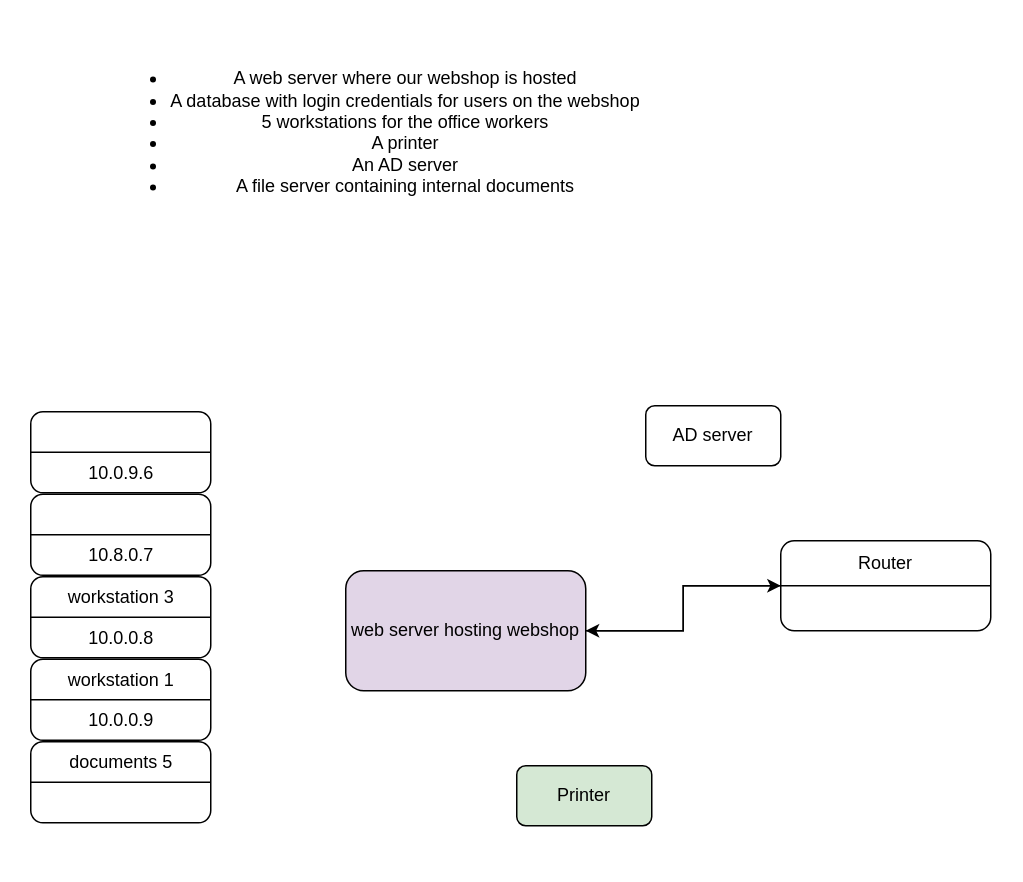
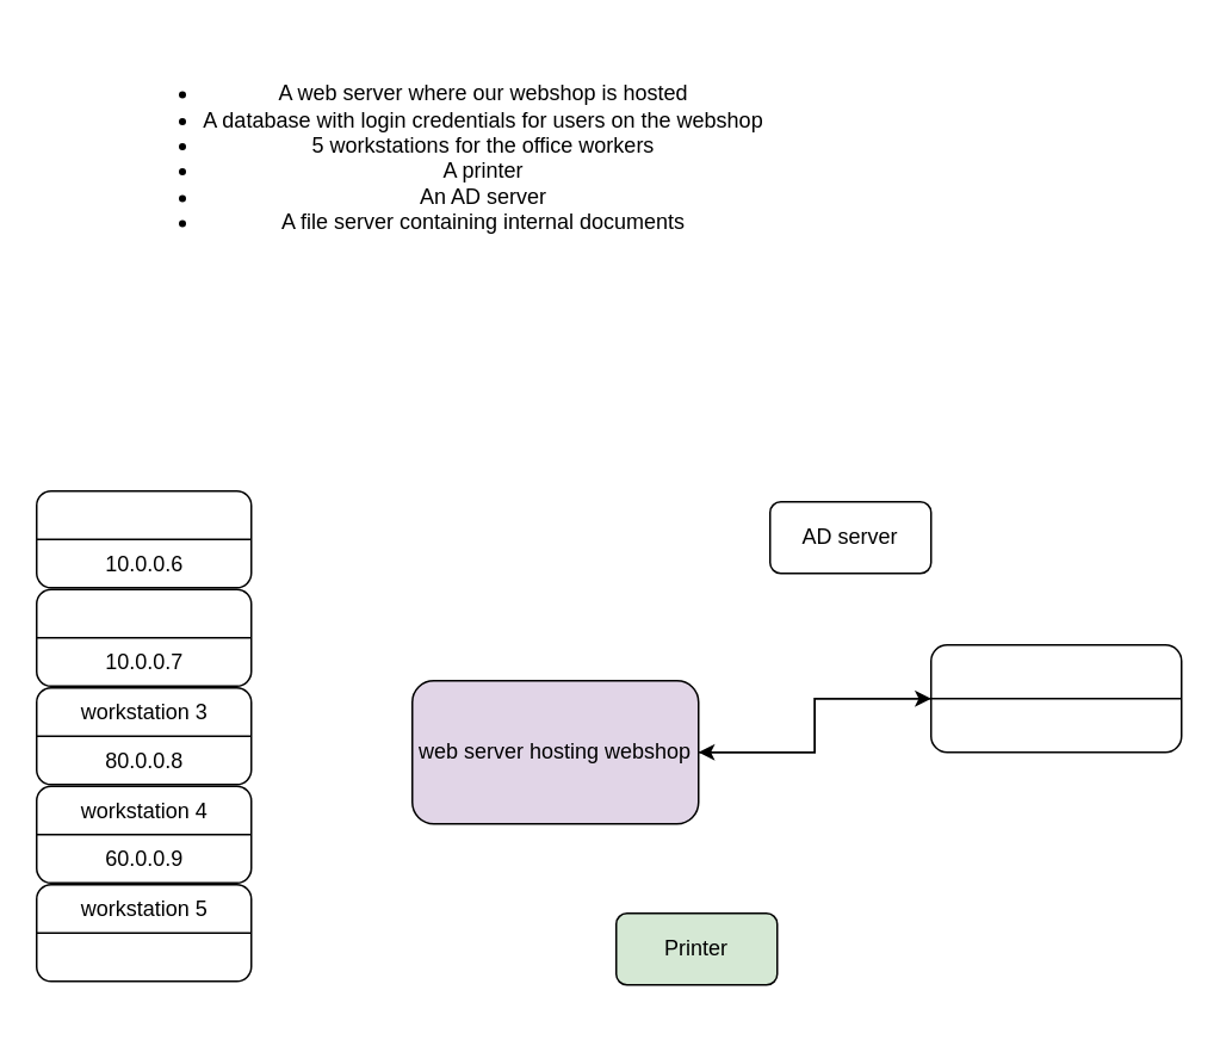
  <mxCell id="0" />
  <mxCell id="1" parent="0" />
  <mxCell id="2" style="edgeStyle=orthogonalEdgeStyle;rounded=0;orthogonalLoop=1;jettySize=auto;html=1;exitX=1;exitY=0.5;exitDx=0;exitDy=0;entryX=0;entryY=0.5;entryDx=0;entryDy=0;" edge="1" parent="1" source="3" target="8"><mxGeometry relative="1" as="geometry" /></mxCell>
  <mxCell id="3" value="web server hosting webshop" style="rounded=1;whiteSpace=wrap;html=1;fillColor=#e1d5e7;" vertex="1" parent="1"><mxGeometry x="230" y="380" width="160" height="80" as="geometry" /></mxCell>
  <mxCell id="4" value="&#10;&lt;ul&gt;&lt;li&gt;A web server where our webshop is hosted&lt;/li&gt;&lt;li&gt;A database with login credentials for users on the webshop&lt;/li&gt;&lt;li&gt;5 workstations for the office workers&lt;/li&gt;&lt;li&gt;A printer&lt;/li&gt;&lt;li&gt;An AD server&lt;/li&gt;&lt;li&gt;A file server containing internal documents&lt;/li&gt;&lt;/ul&gt;&#10;&#10;" style="text;html=1;strokeColor=none;fillColor=none;align=center;verticalAlign=middle;whiteSpace=wrap;rounded=0;" vertex="1" parent="1"><mxGeometry y="20" width="460" height="150" as="geometry" x="20" /></mxCell>
  <mxCell id="5" value="Printer" style="rounded=1;whiteSpace=wrap;html=1;fillColor=#d5e8d4;" vertex="1" parent="1"><mxGeometry x="344" y="510" width="90" height="40" as="geometry" /></mxCell>
- <mxCell id="6" value="AD server" style="rounded=1;whiteSpace=wrap;html=1;" vertex="1" parent="1"><mxGeometry x="430" y="270" width="90" height="40" as="geometry" /></mxCell>
+ <mxCell id="6" value="AD server" style="rounded=1;whiteSpace=wrap;html=1;" vertex="1" parent="1"><mxGeometry x="430" y="280" width="90" height="40" as="geometry" /></mxCell>
  <mxCell id="7" value="" style="group" vertex="1" connectable="0" parent="1"><mxGeometry x="520" y="340" width="140" height="100" as="geometry" /></mxCell>
  <mxCell id="8" value="" style="rounded=1;whiteSpace=wrap;html=1;container=0;" vertex="1" parent="7"><mxGeometry y="20" width="140" height="60" as="geometry" /></mxCell>
  <mxCell id="9" value="" style="endArrow=none;html=1;rounded=0;entryX=1;entryY=0.5;entryDx=0;entryDy=0;" edge="1" parent="7" target="8"><mxGeometry width="50" height="50" relative="1" as="geometry"><mxPoint y="50" as="sourcePoint" /><mxPoint x="66.316" y="50" as="targetPoint" /></mxGeometry></mxCell>
- <mxCell id="10" value="Router" style="text;html=1;strokeColor=none;fillColor=none;align=center;verticalAlign=middle;whiteSpace=wrap;rounded=0;container=0;" vertex="1" parent="7"><mxGeometry x="10" y="20" width="120" height="30" as="geometry" /></mxCell>
  <mxCell id="11" value="" style="group" vertex="1" connectable="0" parent="1"><mxGeometry y="320" width="120" height="90" as="geometry" x="20" /></mxCell>
  <mxCell id="12" value="" style="rounded=1;whiteSpace=wrap;html=1;container=0;" vertex="1" parent="11"><mxGeometry y="-46" width="120" height="54" as="geometry" /></mxCell>
  <mxCell id="13" value="" style="endArrow=none;html=1;rounded=0;entryX=1;entryY=0.5;entryDx=0;entryDy=0;" edge="1" parent="11" target="12"><mxGeometry width="50" height="50" relative="1" as="geometry"><mxPoint y="-19" as="sourcePoint" /><mxPoint x="56.842" y="-19" as="targetPoint" /></mxGeometry></mxCell>
- <mxCell id="14" value="10.0.9.6" style="text;html=1;strokeColor=none;fillColor=none;align=center;verticalAlign=middle;whiteSpace=wrap;rounded=0;container=0;" vertex="1" parent="11"><mxGeometry x="8.571" y="-19" width="102.857" height="27" as="geometry" /></mxCell>
+ <mxCell id="14" value="10.0.0.6" style="text;html=1;strokeColor=none;fillColor=none;align=center;verticalAlign=middle;whiteSpace=wrap;rounded=0;container=0;" vertex="1" parent="11"><mxGeometry x="8.571" y="-19" width="102.857" height="27" as="geometry" /></mxCell>
  <mxCell id="15" value="" style="group" vertex="1" connectable="0" parent="1"><mxGeometry y="311" width="120" height="90" as="geometry" x="20" /></mxCell>
  <mxCell id="16" value="" style="rounded=1;whiteSpace=wrap;html=1;container=0;" vertex="1" parent="15"><mxGeometry y="18" width="120" height="54" as="geometry" /></mxCell>
  <mxCell id="17" value="" style="endArrow=none;html=1;rounded=0;entryX=1;entryY=0.5;entryDx=0;entryDy=0;" edge="1" parent="15" target="16"><mxGeometry width="50" height="50" relative="1" as="geometry"><mxPoint y="45" as="sourcePoint" /><mxPoint x="56.842" y="45" as="targetPoint" /></mxGeometry></mxCell>
- <mxCell id="18" value="10.8.0.7" style="text;html=1;strokeColor=none;fillColor=none;align=center;verticalAlign=middle;whiteSpace=wrap;rounded=0;container=0;" vertex="1" parent="15"><mxGeometry x="8.571" y="45" width="102.857" height="27" as="geometry" /></mxCell>
+ <mxCell id="18" value="10.0.0.7" style="text;html=1;strokeColor=none;fillColor=none;align=center;verticalAlign=middle;whiteSpace=wrap;rounded=0;container=0;" vertex="1" parent="15"><mxGeometry x="8.571" y="45" width="102.857" height="27" as="geometry" /></mxCell>
  <mxCell id="19" value="" style="group" vertex="1" connectable="0" parent="1"><mxGeometry y="366" width="120" height="90" as="geometry" x="20" /></mxCell>
  <mxCell id="20" value="" style="rounded=1;whiteSpace=wrap;html=1;container=0;" vertex="1" parent="19"><mxGeometry y="18" width="120" height="54" as="geometry" /></mxCell>
  <mxCell id="21" value="" style="endArrow=none;html=1;rounded=0;entryX=1;entryY=0.5;entryDx=0;entryDy=0;" edge="1" parent="19" target="20"><mxGeometry width="50" height="50" relative="1" as="geometry"><mxPoint y="45" as="sourcePoint" /><mxPoint x="56.842" y="45" as="targetPoint" /></mxGeometry></mxCell>
  <mxCell id="22" value="workstation 3" style="text;html=1;strokeColor=none;fillColor=none;align=center;verticalAlign=middle;whiteSpace=wrap;rounded=0;container=0;" vertex="1" parent="19"><mxGeometry x="8.571" y="18" width="102.857" height="27" as="geometry" /></mxCell>
- <mxCell id="23" value="10.0.0.8" style="text;html=1;strokeColor=none;fillColor=none;align=center;verticalAlign=middle;whiteSpace=wrap;rounded=0;container=0;" vertex="1" parent="19"><mxGeometry x="8.571" y="45" width="102.857" height="27" as="geometry" /></mxCell>
+ <mxCell id="23" value="80.0.0.8" style="text;html=1;strokeColor=none;fillColor=none;align=center;verticalAlign=middle;whiteSpace=wrap;rounded=0;container=0;" vertex="1" parent="19"><mxGeometry x="8.571" y="45" width="102.857" height="27" as="geometry" /></mxCell>
  <mxCell id="24" value="" style="group" vertex="1" connectable="0" parent="1"><mxGeometry y="421" width="120" height="90" as="geometry" x="20" /></mxCell>
  <mxCell id="25" value="" style="rounded=1;whiteSpace=wrap;html=1;container=0;" vertex="1" parent="24"><mxGeometry y="18" width="120" height="54" as="geometry" /></mxCell>
  <mxCell id="26" value="" style="endArrow=none;html=1;rounded=0;entryX=1;entryY=0.5;entryDx=0;entryDy=0;" edge="1" parent="24" target="25"><mxGeometry width="50" height="50" relative="1" as="geometry"><mxPoint y="45" as="sourcePoint" /><mxPoint x="56.842" y="45" as="targetPoint" /></mxGeometry></mxCell>
- <mxCell id="27" value="workstation 1" style="text;html=1;strokeColor=none;fillColor=none;align=center;verticalAlign=middle;whiteSpace=wrap;rounded=0;container=0;" vertex="1" parent="24"><mxGeometry x="8.571" y="18" width="102.857" height="27" as="geometry" /></mxCell>
- <mxCell id="28" value="10.0.0.9" style="text;html=1;strokeColor=none;fillColor=none;align=center;verticalAlign=middle;whiteSpace=wrap;rounded=0;container=0;" vertex="1" parent="24"><mxGeometry x="8.571" y="45" width="102.857" height="27" as="geometry" /></mxCell>
+ <mxCell id="27" value="workstation 4" style="text;html=1;strokeColor=none;fillColor=none;align=center;verticalAlign=middle;whiteSpace=wrap;rounded=0;container=0;" vertex="1" parent="24"><mxGeometry x="8.571" y="18" width="102.857" height="27" as="geometry" /></mxCell>
+ <mxCell id="28" value="60.0.0.9" style="text;html=1;strokeColor=none;fillColor=none;align=center;verticalAlign=middle;whiteSpace=wrap;rounded=0;container=0;" vertex="1" parent="24"><mxGeometry x="8.571" y="45" width="102.857" height="27" as="geometry" /></mxCell>
  <mxCell id="29" value="" style="group" vertex="1" connectable="0" parent="1"><mxGeometry y="476" width="120" height="90" as="geometry" x="20" /></mxCell>
  <mxCell id="30" value="" style="rounded=1;whiteSpace=wrap;html=1;container=0;" vertex="1" parent="29"><mxGeometry y="18" width="120" height="54" as="geometry" /></mxCell>
  <mxCell id="31" value="" style="endArrow=none;html=1;rounded=0;entryX=1;entryY=0.5;entryDx=0;entryDy=0;" edge="1" parent="29" target="30"><mxGeometry width="50" height="50" relative="1" as="geometry"><mxPoint y="45" as="sourcePoint" /><mxPoint x="56.842" y="45" as="targetPoint" /></mxGeometry></mxCell>
- <mxCell id="32" value="documents 5" style="text;html=1;strokeColor=none;fillColor=none;align=center;verticalAlign=middle;whiteSpace=wrap;rounded=0;container=0;" vertex="1" parent="29"><mxGeometry x="8.571" y="18" width="102.857" height="27" as="geometry" /></mxCell>
+ <mxCell id="32" value="workstation 5" style="text;html=1;strokeColor=none;fillColor=none;align=center;verticalAlign=middle;whiteSpace=wrap;rounded=0;container=0;" vertex="1" parent="29"><mxGeometry x="8.571" y="18" width="102.857" height="27" as="geometry" /></mxCell>
  <mxCell id="33" style="edgeStyle=orthogonalEdgeStyle;rounded=0;orthogonalLoop=1;jettySize=auto;html=1;exitX=0;exitY=0.5;exitDx=0;exitDy=0;entryX=1;entryY=0.5;entryDx=0;entryDy=0;" edge="1" parent="1" source="8" target="3"><mxGeometry relative="1" as="geometry" /></mxCell>
